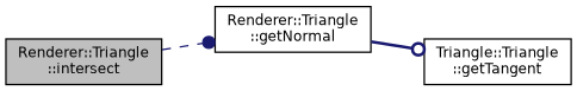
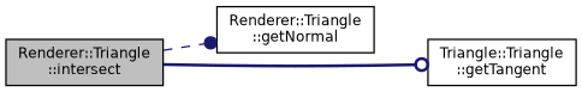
  digraph {
    rankdir=LR
    node [color=black fillcolor=white fontname=Helvetica fontsize=10 shape=record style=filled]
    edge [color=midnightblue fontname=Helvetica fontsize=10 labelfontname=Helvetica labelfontsize=10]
    n1 [fillcolor=grey75 fontcolor=black height=0.2 label="Renderer::Triangle\l::intersect" width=0.4]
    n2 [height=0.2 label="Renderer::Triangle\l::getNormal" width=0.4]
    n3 [height=0.2 label="Triangle::Triangle\l::getTangent" width=0.4]
    n1 -> n2 [arrowhead=dot style=dashed]
-   n2 -> n3 [arrowhead=odot style=bold]
+   n1 -> n3 [arrowhead=odot style=bold]
  }
